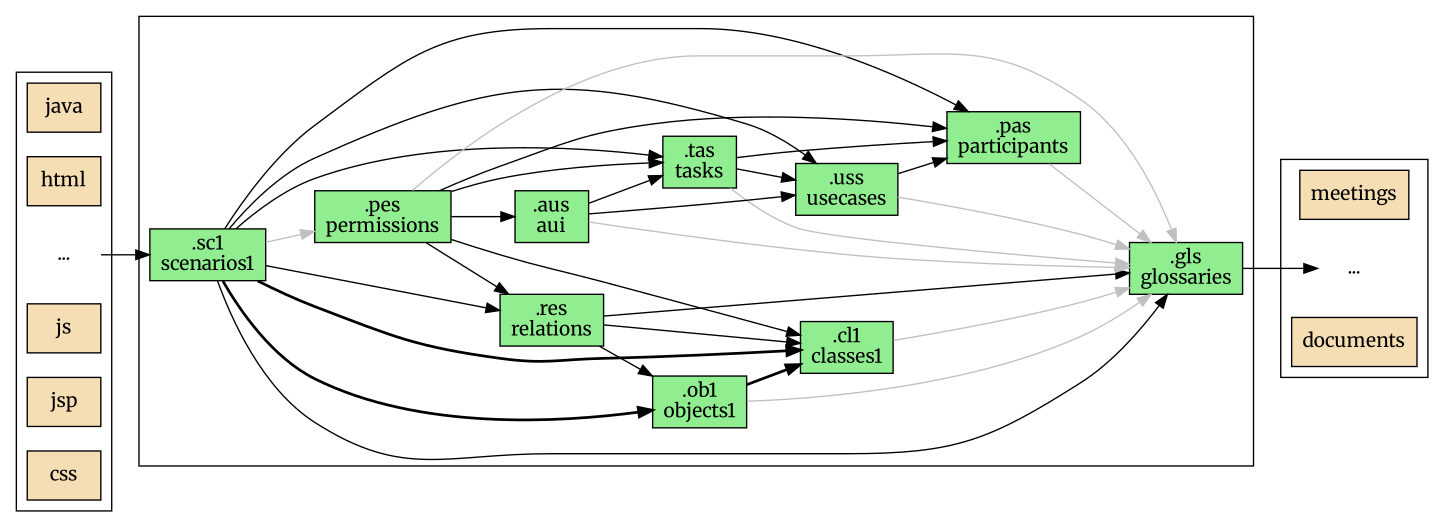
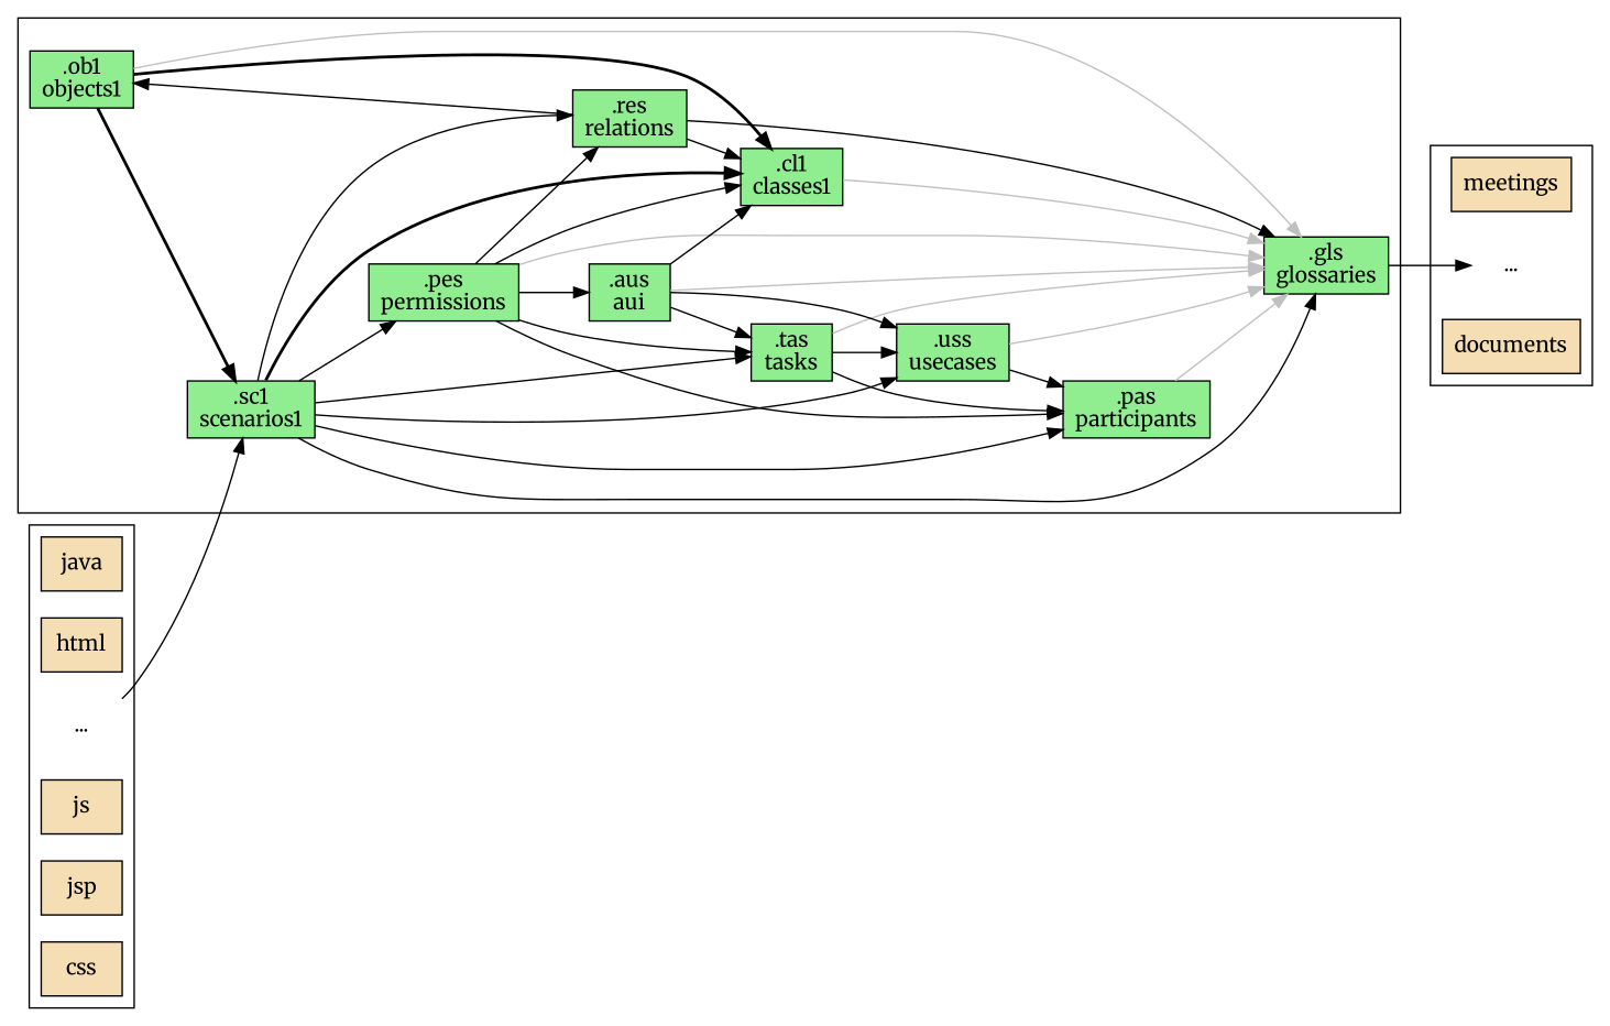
  digraph {
    compound=true
    fontname=Merriweather
    rankdir=LR
    node [fillcolor=lightgreen fontname=Merriweather shape=box style=filled penwidth=1]
    edge [fontname=Merriweather]
    meetings [fillcolor=wheat penwidth=""]
    n2 [color=white fillcolor=white label="..." penwidth=""]
    documents [fillcolor=wheat penwidth=""]
    n4 [label=".gls\nglossaries"]
    n5 [label=".cl1\nclasses1"]
    n6 [label=".ob1\nobjects1"]
    n7 [label=".sc1\nscenarios1"]
    n8 [label=".uss\nusecases"]
    n9 [label=".pes\npermissions"]
    n10 [label=".res\nrelations"]
    n11 [label=".tas\ntasks"]
    n12 [label=".pas\nparticipants"]
    n13 [label=".aus\naui"]
    java [fillcolor=wheat penwidth=""]
    html [fillcolor=wheat penwidth=""]
    n16 [color=white fillcolor=white label="..." penwidth=""]
    js [fillcolor=wheat penwidth=""]
    jsp [fillcolor=wheat penwidth=""]
    css [fillcolor=wheat penwidth=""]
    subgraph cluster_1 {
      meetings
      n2
      documents
    }
    subgraph cluster_2 {
      n4
      n5
      n6
      n7
      n8
      n9
      n10
      n11
      n12
      n13
    }
    subgraph cluster_3 {
      java
      html
      n16
      js
      jsp
      css
    }
    n4 -> n2
    n5 -> n4 [color=grey penwidth=1]
    n6 -> n4 [color=grey penwidth=1]
    n6 -> n5 [penwidth=2]
    n7 -> n4
    n7 -> n5 [penwidth=2]
-   n7 -> n6 [penwidth=2]
+   n6 -> n7 [penwidth=2]
    n7 -> n8 [penwidth=1]
-   n7 -> n9 [penwidth=1 color=grey]
+   n7 -> n9 [penwidth=1]
    n7 -> n10
    n7 -> n11 [penwidth=1]
    n7 -> n12
    n8 -> n4 [color=grey penwidth=1]
    n8 -> n12
    n9 -> n4 [color=grey penwidth=1]
    n9 -> n5
    n9 -> n10
    n9 -> n11
    n9 -> n12
    n9 -> n13
    n10 -> n4
    n10 -> n5 [penwidth=1]
    n10 -> n6 [penwidth=1]
    n11 -> n4 [color=grey penwidth=1]
    n11 -> n8
    n11 -> n12
    n12 -> n4 [color=grey penwidth=1]
    n13 -> n4 [color=grey penwidth=1]
+   n13 -> n5
    n13 -> n8
    n13 -> n11
    n16 -> n7
  }
